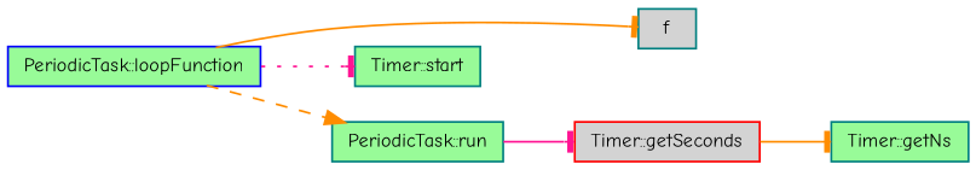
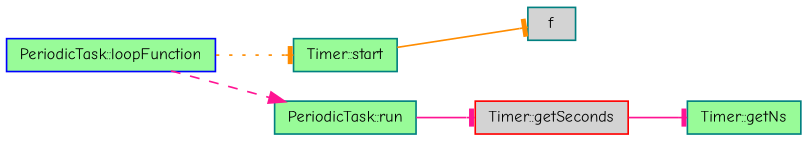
  digraph {
    fontname="Comic Neue"
    rankdir=LR
    node [color=teal fillcolor=palegreen fontname="Comic Neue" fontsize=10 shape=record style=filled]
    edge [arrowhead=tee color=deeppink fontname="Comic Neue" fontsize=10 labelfontname=FreeSans labelfontsize=10 style=solid]
    n1 [color=blue fontcolor=black height=0.2 label="PeriodicTask::loopFunction" width=0.4]
    n2 [fillcolor=lightgrey height=0.2 label=f width=0.4]
    n3 [height=0.2 label="PeriodicTask::run" width=0.4]
    n4 [height=0.2 label="Timer::start" width=0.4]
    n5 [color=red fillcolor=lightgrey height=0.2 label="Timer::getSeconds" width=0.4]
    n6 [height=0.2 label="Timer::getNs" width=0.4]
-   n1 -> n2 [color=darkorange]
-   n1 -> n3 [arrowhead=normal color=darkorange style=dashed]
-   n1 -> n4 [style=dotted]
+   n4 -> n2 [color=darkorange]
+   n1 -> n3 [arrowhead=normal style=dashed]
+   n1 -> n4 [color=darkorange style=dotted]
    n3 -> n5
-   n5 -> n6 [color=darkorange]
+   n5 -> n6
  }
